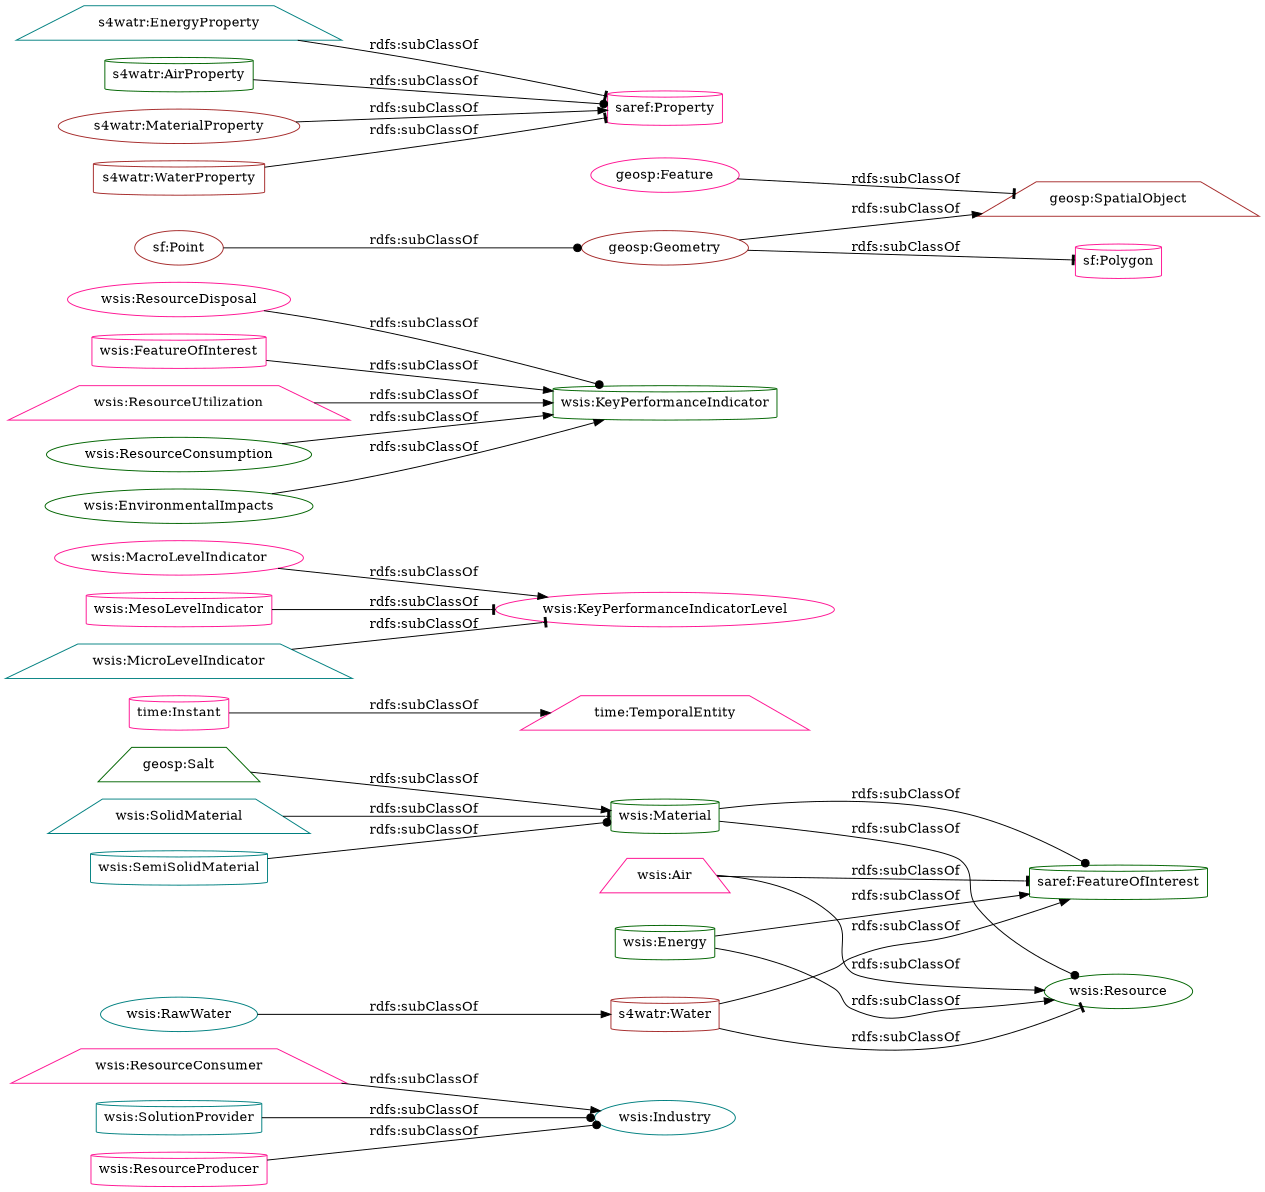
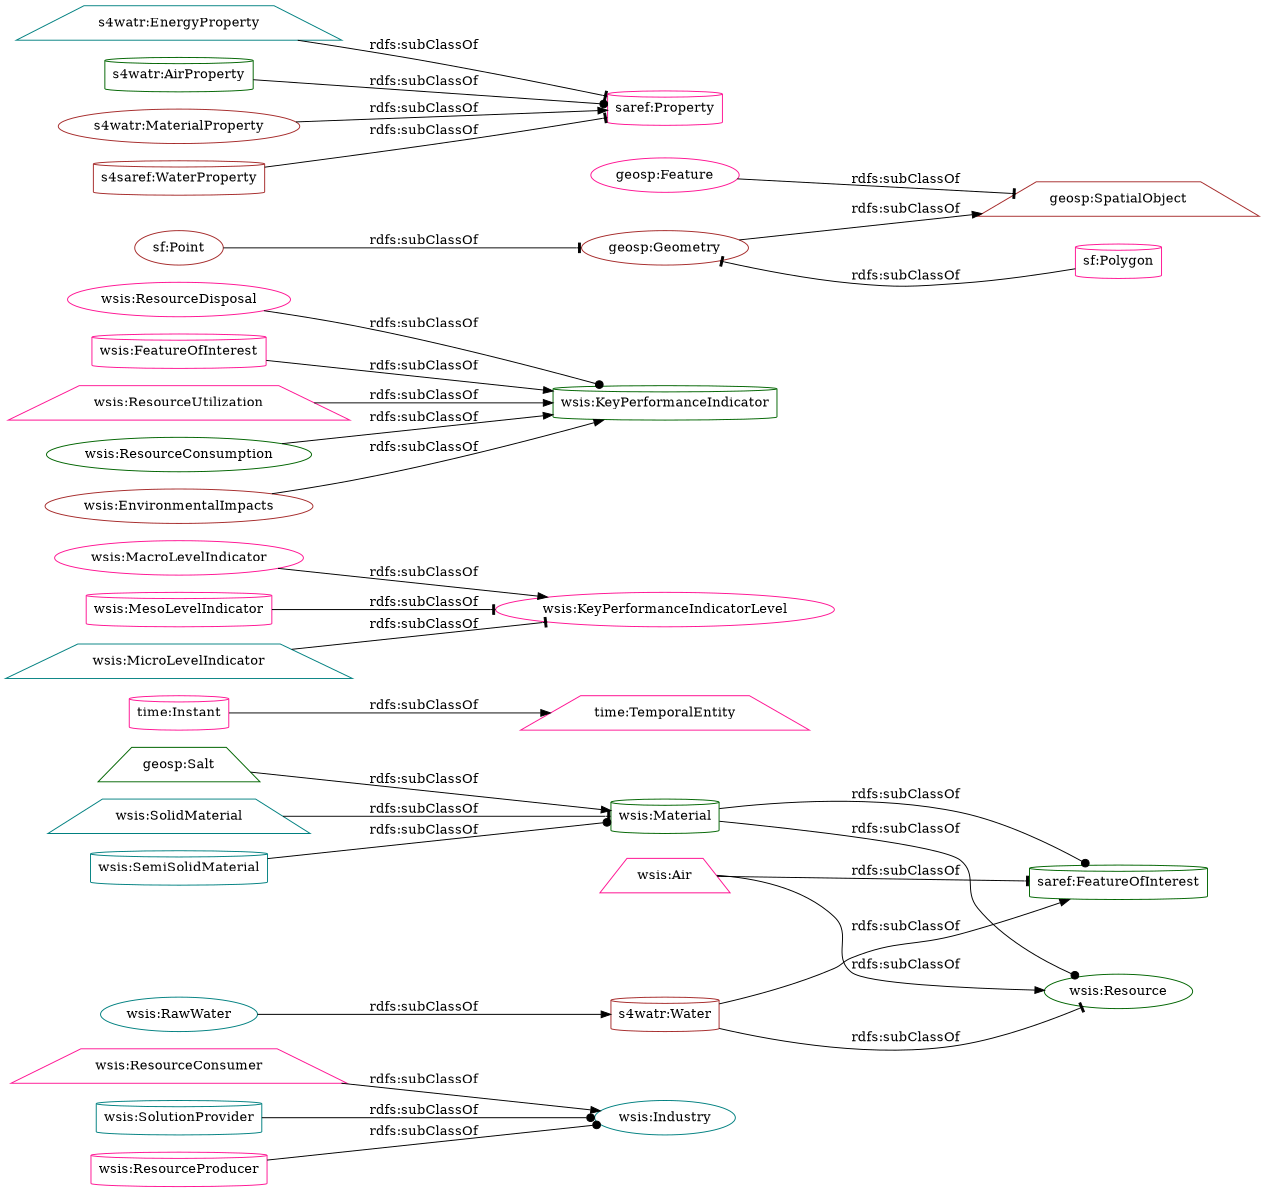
  digraph {
    rankdir=LR
    node [color=deeppink shape=cylinder]
    edge [arrowhead=normal]
    "wsis:ResourceConsumer" [shape=trapezium]
    "wsis:Industry" [color=teal shape=ellipse]
    "wsis:Material" [color=darkgreen]
    "saref:FeatureOfInterest" [color=darkgreen]
    "wsis:Resource" [color=darkgreen shape=ellipse]
    "time:TemporalEntity" [shape=trapezium]
    "time:Instant"
    "wsis:RawWater" [color=teal shape=ellipse]
    "s4watr:Water" [color=brown]
-   "wsis:Energy" [color=darkgreen]
    "wsis:MacroLevelIndicator" [shape=ellipse]
    "wsis:KeyPerformanceIndicatorLevel" [shape=ellipse]
    n13 [color=darkgreen label="geosp:Salt" shape=trapezium]
    "wsis:ResourceDisposal" [shape=ellipse]
    "wsis:KeyPerformanceIndicator" [color=darkgreen]
    "geosp:Geometry" [color=brown shape=ellipse]
    "geosp:SpatialObject" [color=brown shape=trapezium]
    n18 [label="wsis:FeatureOfInterest"]
    "s4watr:EnergyProperty" [color=teal shape=trapezium]
    "saref:Property"
    "wsis:ResourceUtilization" [shape=trapezium]
    "sf:Polygon"
    "sf:Point" [color=brown shape=ellipse]
    "wsis:ResourceConsumption" [color=darkgreen shape=ellipse]
-   "wsis:EnvironmentalImpacts" [color=darkgreen shape=ellipse]
+   "wsis:EnvironmentalImpacts" [color=brown shape=ellipse]
    "s4watr:AirProperty" [color=darkgreen]
    "wsis:SolutionProvider" [color=teal]
    "wsis:Air" [shape=trapezium]
    "wsis:MesoLevelIndicator"
    "s4watr:MaterialProperty" [color=brown shape=ellipse]
    "geosp:Feature" [shape=ellipse]
    "wsis:MicroLevelIndicator" [color=teal shape=trapezium]
    "wsis:SolidMaterial" [color=teal shape=trapezium]
    "wsis:SemiSolidMaterial" [color=teal]
    "wsis:ResourceProducer"
-   "s4watr:WaterProperty" [color=brown]
+   "s4watr:WaterProperty" [color=brown label="s4saref:WaterProperty"]
    "wsis:ResourceConsumer" -> "wsis:Industry" [label="rdfs:subClassOf"]
    "wsis:Material" -> "saref:FeatureOfInterest" [arrowhead=dot label="rdfs:subClassOf"]
    "wsis:Material" -> "wsis:Resource" [arrowhead=dot label="rdfs:subClassOf"]
    "time:Instant" -> "time:TemporalEntity" [label="rdfs:subClassOf"]
    "wsis:RawWater" -> "s4watr:Water" [label="rdfs:subClassOf"]
    "s4watr:Water" -> "saref:FeatureOfInterest" [label="rdfs:subClassOf"]
    "s4watr:Water" -> "wsis:Resource" [arrowhead=tee label="rdfs:subClassOf"]
-   "wsis:Energy" -> "saref:FeatureOfInterest" [label="rdfs:subClassOf"]
-   "wsis:Energy" -> "wsis:Resource" [label="rdfs:subClassOf"]
    "wsis:MacroLevelIndicator" -> "wsis:KeyPerformanceIndicatorLevel" [label="rdfs:subClassOf"]
    n13 -> "wsis:Material" [label="rdfs:subClassOf"]
    "wsis:ResourceDisposal" -> "wsis:KeyPerformanceIndicator" [arrowhead=dot label="rdfs:subClassOf"]
    "geosp:Geometry" -> "geosp:SpatialObject" [label="rdfs:subClassOf"]
    n18 -> "wsis:KeyPerformanceIndicator" [label="rdfs:subClassOf"]
    "s4watr:EnergyProperty" -> "saref:Property" [arrowhead=tee label="rdfs:subClassOf"]
    "wsis:ResourceUtilization" -> "wsis:KeyPerformanceIndicator" [label="rdfs:subClassOf"]
-   "geosp:Geometry" -> "sf:Polygon" [arrowhead=tee label="rdfs:subClassOf"]
-   "sf:Point" -> "geosp:Geometry" [arrowhead=dot label="rdfs:subClassOf"]
+   "sf:Polygon" -> "geosp:Geometry" [arrowhead=tee label="rdfs:subClassOf"]
+   "sf:Point" -> "geosp:Geometry" [arrowhead=tee label="rdfs:subClassOf"]
    "wsis:ResourceConsumption" -> "wsis:KeyPerformanceIndicator" [label="rdfs:subClassOf"]
    "wsis:EnvironmentalImpacts" -> "wsis:KeyPerformanceIndicator" [label="rdfs:subClassOf"]
    "s4watr:AirProperty" -> "saref:Property" [arrowhead=dot label="rdfs:subClassOf"]
    "wsis:SolutionProvider" -> "wsis:Industry" [arrowhead=dot label="rdfs:subClassOf"]
    "wsis:Air" -> "saref:FeatureOfInterest" [arrowhead=tee label="rdfs:subClassOf"]
    "wsis:Air" -> "wsis:Resource" [label="rdfs:subClassOf"]
    "wsis:MesoLevelIndicator" -> "wsis:KeyPerformanceIndicatorLevel" [arrowhead=tee label="rdfs:subClassOf"]
    "s4watr:MaterialProperty" -> "saref:Property" [label="rdfs:subClassOf"]
    "geosp:Feature" -> "geosp:SpatialObject" [arrowhead=tee label="rdfs:subClassOf"]
    "wsis:MicroLevelIndicator" -> "wsis:KeyPerformanceIndicatorLevel" [arrowhead=tee label="rdfs:subClassOf"]
    "wsis:SolidMaterial" -> "wsis:Material" [arrowhead=tee label="rdfs:subClassOf"]
    "wsis:SemiSolidMaterial" -> "wsis:Material" [arrowhead=dot label="rdfs:subClassOf"]
    "wsis:ResourceProducer" -> "wsis:Industry" [arrowhead=dot label="rdfs:subClassOf"]
    "s4watr:WaterProperty" -> "saref:Property" [arrowhead=tee label="rdfs:subClassOf"]
  }
